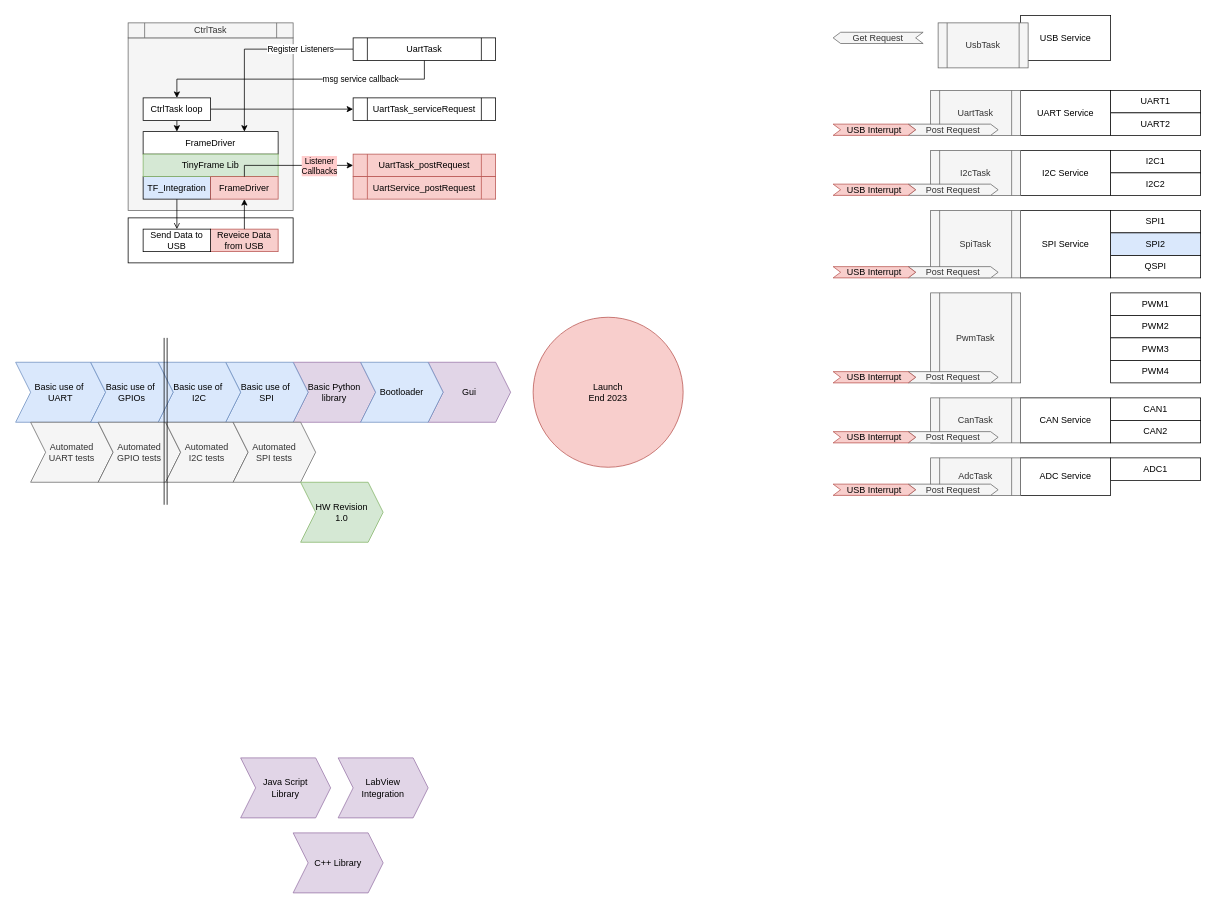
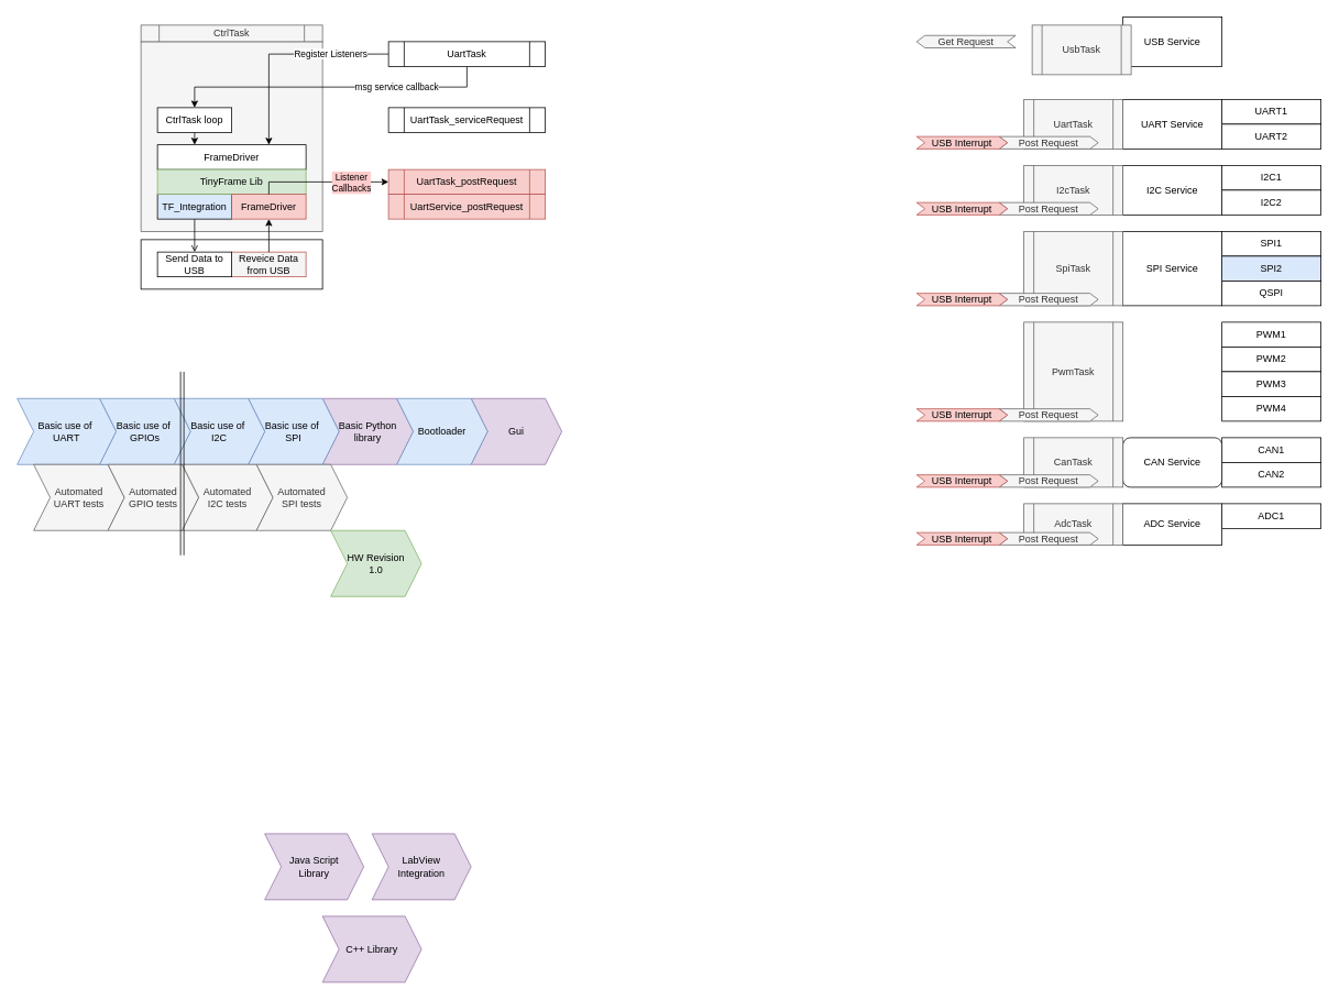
  <mxCell id="0" />
  <mxCell id="1" parent="0" />
  <mxCell id="2" value="" style="rounded=0;whiteSpace=wrap;html=1;fillColor=#f5f5f5;fontColor=#333333;strokeColor=#666666;" parent="1" vertex="1"><mxGeometry x="170" y="50" width="220" height="230" as="geometry" /></mxCell>
  <mxCell id="3" value="" style="rounded=0;whiteSpace=wrap;html=1;" parent="1" vertex="1"><mxGeometry x="170" y="290" width="220" height="60" as="geometry" /></mxCell>
  <mxCell id="4" value="UART1" style="rounded=0;whiteSpace=wrap;html=1;" parent="1" vertex="1"><mxGeometry x="1480" y="120" width="120" height="30" as="geometry" /></mxCell>
  <mxCell id="5" value="UART2" style="rounded=0;whiteSpace=wrap;html=1;" parent="1" vertex="1"><mxGeometry x="1480" y="150" width="120" height="30" as="geometry" /></mxCell>
  <mxCell id="6" value="I2C1" style="rounded=0;whiteSpace=wrap;html=1;" parent="1" vertex="1"><mxGeometry x="1480" y="200" width="120" height="30" as="geometry" /></mxCell>
  <mxCell id="7" value="I2C2" style="rounded=0;whiteSpace=wrap;html=1;" parent="1" vertex="1"><mxGeometry x="1480" y="230" width="120" height="30" as="geometry" /></mxCell>
  <mxCell id="8" value="SPI1" style="rounded=0;whiteSpace=wrap;html=1;" parent="1" vertex="1"><mxGeometry x="1480" y="280" width="120" height="30" as="geometry" /></mxCell>
  <mxCell id="9" value="SPI2" style="rounded=0;whiteSpace=wrap;html=1;fillColor=#dae8fc;" parent="1" vertex="1"><mxGeometry x="1480" y="310" width="120" height="30" as="geometry" /></mxCell>
  <mxCell id="10" value="QSPI" style="rounded=0;whiteSpace=wrap;html=1;" parent="1" vertex="1"><mxGeometry x="1480" y="340" width="120" height="30" as="geometry" /></mxCell>
  <mxCell id="11" value="PWM1" style="rounded=0;whiteSpace=wrap;html=1;" parent="1" vertex="1"><mxGeometry x="1480" y="390" width="120" height="30" as="geometry" /></mxCell>
  <mxCell id="12" value="PWM2" style="rounded=0;whiteSpace=wrap;html=1;" parent="1" vertex="1"><mxGeometry x="1480" y="420" width="120" height="30" as="geometry" /></mxCell>
  <mxCell id="13" value="PWM3" style="rounded=0;whiteSpace=wrap;html=1;" parent="1" vertex="1"><mxGeometry x="1480" y="450" width="120" height="30" as="geometry" /></mxCell>
  <mxCell id="14" value="PWM4" style="rounded=0;whiteSpace=wrap;html=1;" parent="1" vertex="1"><mxGeometry x="1480" y="480" width="120" height="30" as="geometry" /></mxCell>
  <mxCell id="15" value="CAN1" style="rounded=0;whiteSpace=wrap;html=1;" parent="1" vertex="1"><mxGeometry x="1480" y="530" width="120" height="30" as="geometry" /></mxCell>
  <mxCell id="16" value="CAN2" style="rounded=0;whiteSpace=wrap;html=1;" parent="1" vertex="1"><mxGeometry x="1480" y="560" width="120" height="30" as="geometry" /></mxCell>
  <mxCell id="17" value="ADC1" style="rounded=0;whiteSpace=wrap;html=1;" parent="1" vertex="1"><mxGeometry x="1480" y="610" width="120" height="30" as="geometry" /></mxCell>
  <mxCell id="18" value="UART Service" style="rounded=0;whiteSpace=wrap;html=1;" parent="1" vertex="1"><mxGeometry x="1360" y="120" width="120" height="60" as="geometry" /></mxCell>
  <mxCell id="19" value="I2C Service" style="rounded=0;whiteSpace=wrap;html=1;" parent="1" vertex="1"><mxGeometry x="1360" y="200" width="120" height="60" as="geometry" /></mxCell>
  <mxCell id="20" value="SPI Service" style="rounded=0;whiteSpace=wrap;html=1;" parent="1" vertex="1"><mxGeometry x="1360" y="280" width="120" height="90" as="geometry" /></mxCell>
- <mxCell id="21" value="CAN Service" style="rounded=0;whiteSpace=wrap;html=1;" parent="1" vertex="1"><mxGeometry x="1360" y="530" width="120" height="60" as="geometry" /></mxCell>
+ <mxCell id="21" value="CAN Service" style="whiteSpace=wrap;html=1;rounded=1;" parent="1" vertex="1"><mxGeometry x="1360" y="530" width="120" height="60" as="geometry" /></mxCell>
  <mxCell id="22" value="ADC Service" style="rounded=0;whiteSpace=wrap;html=1;" parent="1" vertex="1"><mxGeometry x="1360" y="610" width="120" height="50" as="geometry" /></mxCell>
  <mxCell id="23" value="USB Service" style="rounded=0;whiteSpace=wrap;html=1;" parent="1" vertex="1"><mxGeometry x="1360" y="20" width="120" height="60" as="geometry" /></mxCell>
  <mxCell id="24" value="UartTask" style="shape=process;whiteSpace=wrap;html=1;backgroundOutline=1;fillColor=#f5f5f5;strokeColor=#666666;fontColor=#333333;" parent="1" vertex="1"><mxGeometry x="1240" y="120" width="120" height="60" as="geometry" /></mxCell>
  <mxCell id="25" value="I2cTask" style="shape=process;whiteSpace=wrap;html=1;backgroundOutline=1;fillColor=#f5f5f5;fontColor=#333333;strokeColor=#666666;" parent="1" vertex="1"><mxGeometry x="1240" y="200" width="120" height="60" as="geometry" /></mxCell>
  <mxCell id="26" value="SpiTask" style="shape=process;whiteSpace=wrap;html=1;backgroundOutline=1;fillColor=#f5f5f5;fontColor=#333333;strokeColor=#666666;" parent="1" vertex="1"><mxGeometry x="1240" y="280" width="120" height="90" as="geometry" /></mxCell>
  <mxCell id="27" value="PwmTask" style="shape=process;whiteSpace=wrap;html=1;backgroundOutline=1;fillColor=#f5f5f5;fontColor=#333333;strokeColor=#666666;" parent="1" vertex="1"><mxGeometry x="1240" y="390" width="120" height="120" as="geometry" /></mxCell>
  <mxCell id="28" value="CanTask" style="shape=process;whiteSpace=wrap;html=1;backgroundOutline=1;fillColor=#f5f5f5;fontColor=#333333;strokeColor=#666666;" parent="1" vertex="1"><mxGeometry x="1240" y="530" width="120" height="60" as="geometry" /></mxCell>
  <mxCell id="29" value="AdcTask" style="shape=process;whiteSpace=wrap;html=1;backgroundOutline=1;fillColor=#f5f5f5;fontColor=#333333;strokeColor=#666666;" parent="1" vertex="1"><mxGeometry x="1240" y="610" width="120" height="50" as="geometry" /></mxCell>
  <mxCell id="30" value="Post Request" style="shape=step;perimeter=stepPerimeter;whiteSpace=wrap;html=1;fixedSize=1;size=10.0;fillColor=#f5f5f5;strokeColor=#666666;fontColor=#333333;" parent="1" vertex="1"><mxGeometry x="1210" y="355" width="120" height="15" as="geometry" /></mxCell>
  <mxCell id="31" value="Post Request" style="shape=step;perimeter=stepPerimeter;whiteSpace=wrap;html=1;fixedSize=1;size=10.0;fillColor=#f5f5f5;strokeColor=#666666;fontColor=#333333;" parent="1" vertex="1"><mxGeometry x="1210" y="165" width="120" height="15" as="geometry" /></mxCell>
  <mxCell id="32" value="Post Request" style="shape=step;perimeter=stepPerimeter;whiteSpace=wrap;html=1;fixedSize=1;size=10.0;fillColor=#f5f5f5;strokeColor=#666666;fontColor=#333333;" parent="1" vertex="1"><mxGeometry x="1210" y="245" width="120" height="15" as="geometry" /></mxCell>
  <mxCell id="33" value="Post Request" style="shape=step;perimeter=stepPerimeter;whiteSpace=wrap;html=1;fixedSize=1;size=10.0;fillColor=#f5f5f5;strokeColor=#666666;fontColor=#333333;" parent="1" vertex="1"><mxGeometry x="1210" y="495" width="120" height="15" as="geometry" /></mxCell>
  <mxCell id="34" value="Post Request" style="shape=step;perimeter=stepPerimeter;whiteSpace=wrap;html=1;fixedSize=1;size=10.0;fillColor=#f5f5f5;strokeColor=#666666;fontColor=#333333;" parent="1" vertex="1"><mxGeometry x="1210" y="575" width="120" height="15" as="geometry" /></mxCell>
  <mxCell id="35" value="Post Request" style="shape=step;perimeter=stepPerimeter;whiteSpace=wrap;html=1;fixedSize=1;size=10.0;fillColor=#f5f5f5;strokeColor=#666666;fontColor=#333333;" parent="1" vertex="1"><mxGeometry x="1210" y="645" width="120" height="15" as="geometry" /></mxCell>
  <mxCell id="36" value="USB Interrupt" style="shape=step;perimeter=stepPerimeter;whiteSpace=wrap;html=1;fixedSize=1;size=10.0;fillColor=#f8cecc;strokeColor=#b85450;" parent="1" vertex="1"><mxGeometry x="1110" y="245" width="110" height="15" as="geometry" /></mxCell>
  <mxCell id="37" value="USB Interrupt" style="shape=step;perimeter=stepPerimeter;whiteSpace=wrap;html=1;fixedSize=1;size=10.0;fillColor=#f8cecc;strokeColor=#b85450;" parent="1" vertex="1"><mxGeometry x="1110" y="355" width="110" height="15" as="geometry" /></mxCell>
  <mxCell id="38" value="USB Interrupt" style="shape=step;perimeter=stepPerimeter;whiteSpace=wrap;html=1;fixedSize=1;size=10.0;fillColor=#f8cecc;strokeColor=#b85450;" parent="1" vertex="1"><mxGeometry x="1110" y="495" width="110" height="15" as="geometry" /></mxCell>
  <mxCell id="39" value="USB Interrupt" style="shape=step;perimeter=stepPerimeter;whiteSpace=wrap;html=1;fixedSize=1;size=10.0;fillColor=#f8cecc;strokeColor=#b85450;" parent="1" vertex="1"><mxGeometry x="1110" y="575" width="110" height="15" as="geometry" /></mxCell>
  <mxCell id="40" value="USB Interrupt" style="shape=step;perimeter=stepPerimeter;whiteSpace=wrap;html=1;fixedSize=1;size=10.0;fillColor=#f8cecc;strokeColor=#b85450;" parent="1" vertex="1"><mxGeometry x="1110" y="645" width="110" height="15" as="geometry" /></mxCell>
  <mxCell id="41" value="Get Request" style="shape=step;perimeter=stepPerimeter;whiteSpace=wrap;html=1;fixedSize=1;size=10.0;fillColor=#f5f5f5;strokeColor=#666666;fontColor=#333333;direction=west;" parent="1" vertex="1"><mxGeometry x="1110" y="42.5" width="120" height="15" as="geometry" /></mxCell>
- <mxCell id="42" value="Reveice Data from USB" style="rounded=0;whiteSpace=wrap;html=1;fillColor=#f8cecc;strokeColor=#b85450;" parent="1" vertex="1"><mxGeometry x="280" y="305" width="90" height="30" as="geometry" /></mxCell>
+ <mxCell id="42" value="Reveice Data from USB" style="rounded=0;whiteSpace=wrap;html=1;fillColor=#f5f5f5;strokeColor=#b85450;" parent="1" vertex="1"><mxGeometry x="280" y="305" width="90" height="30" as="geometry" /></mxCell>
  <mxCell id="43" value="USB Interrupt" style="shape=step;perimeter=stepPerimeter;whiteSpace=wrap;html=1;fixedSize=1;size=10.0;fillColor=#f8cecc;strokeColor=#b85450;" parent="1" vertex="1"><mxGeometry x="1110" y="165" width="110" height="15" as="geometry" /></mxCell>
  <mxCell id="44" value="FrameDriver" style="rounded=0;whiteSpace=wrap;html=1;" parent="1" vertex="1"><mxGeometry x="190" y="175" width="180" height="30" as="geometry" /></mxCell>
  <mxCell id="45" style="edgeStyle=orthogonalEdgeStyle;rounded=0;orthogonalLoop=1;jettySize=auto;html=1;entryX=0.5;entryY=0;entryDx=0;entryDy=0;endArrow=open;" parent="1" source="46" target="49" edge="1"><mxGeometry relative="1" as="geometry" /></mxCell>
  <mxCell id="46" value="TF_Integration" style="rounded=0;whiteSpace=wrap;html=1;fillColor=#dae8fc;" parent="1" vertex="1"><mxGeometry x="190" y="235" width="90" height="30" as="geometry" /></mxCell>
  <mxCell id="47" value="Register Listeners" style="edgeStyle=orthogonalEdgeStyle;rounded=0;orthogonalLoop=1;jettySize=auto;html=1;exitX=0;exitY=0.5;exitDx=0;exitDy=0;entryX=0.75;entryY=0;entryDx=0;entryDy=0;" parent="1" source="71" target="44" edge="1"><mxGeometry x="-0.451" relative="1" as="geometry"><mxPoint x="535" y="130" as="targetPoint" /><mxPoint as="offset" /><mxPoint x="319.42" y="144.49" as="sourcePoint" /></mxGeometry></mxCell>
  <mxCell id="48" value="TinyFrame Lib" style="rounded=0;whiteSpace=wrap;html=1;fillColor=#d5e8d4;strokeColor=#82b366;" parent="1" vertex="1"><mxGeometry x="190" y="205" width="180" height="30" as="geometry" /></mxCell>
  <mxCell id="49" value="Send Data to USB" style="rounded=0;whiteSpace=wrap;html=1;" parent="1" vertex="1"><mxGeometry x="190" y="305" width="90" height="30" as="geometry" /></mxCell>
  <mxCell id="50" value="FrameDriver" style="rounded=0;whiteSpace=wrap;html=1;fillColor=#f8cecc;strokeColor=#b85450;" parent="1" vertex="1"><mxGeometry x="280" y="235" width="90" height="30" as="geometry" /></mxCell>
  <mxCell id="51" value="" style="endArrow=classic;html=1;rounded=0;exitX=0.5;exitY=0;exitDx=0;exitDy=0;entryX=0.5;entryY=1;entryDx=0;entryDy=0;" parent="1" source="42" target="50" edge="1"><mxGeometry width="50" height="50" relative="1" as="geometry"><mxPoint x="320" y="295" as="sourcePoint" /><mxPoint x="370" y="245" as="targetPoint" /></mxGeometry></mxCell>
  <mxCell id="52" value="" style="endArrow=classic;html=1;rounded=0;exitX=0.5;exitY=0;exitDx=0;exitDy=0;entryX=0;entryY=0.5;entryDx=0;entryDy=0;" parent="1" source="50" target="70" edge="1"><mxGeometry width="50" height="50" relative="1" as="geometry"><mxPoint x="320" y="235" as="sourcePoint" /><mxPoint x="465" y="220" as="targetPoint" /><Array as="points"><mxPoint x="325" y="220" /></Array></mxGeometry></mxCell>
  <mxCell id="53" value="Listener&lt;br&gt;Callbacks" style="edgeLabel;html=1;align=center;verticalAlign=middle;resizable=0;points=[];labelBackgroundColor=#FFCCCC;" parent="52" vertex="1" connectable="0"><mxGeometry x="-0.139" y="1" relative="1" as="geometry"><mxPoint x="45" y="1" as="offset" /></mxGeometry></mxCell>
  <mxCell id="54" value="msg service callback" style="edgeStyle=orthogonalEdgeStyle;rounded=0;orthogonalLoop=1;jettySize=auto;html=1;exitX=0.5;exitY=1;exitDx=0;exitDy=0;entryX=0.5;entryY=0;entryDx=0;entryDy=0;" parent="1" source="71" target="60" edge="1"><mxGeometry x="-0.421" relative="1" as="geometry"><mxPoint as="offset" /></mxGeometry></mxCell>
  <mxCell id="55" value="UartTask_serviceRequest" style="shape=process;whiteSpace=wrap;html=1;backgroundOutline=1;" parent="1" vertex="1"><mxGeometry x="470" y="130" width="190" height="30" as="geometry" /></mxCell>
  <mxCell id="56" value="UsbTask" style="shape=process;whiteSpace=wrap;html=1;backgroundOutline=1;fillColor=#f5f5f5;strokeColor=#666666;fontColor=#333333;" parent="1" vertex="1"><mxGeometry x="1250" y="30" width="120" height="60" as="geometry" /></mxCell>
  <mxCell id="57" value="CtrlTask" style="shape=process;whiteSpace=wrap;html=1;backgroundOutline=1;fillColor=#f5f5f5;strokeColor=#666666;fontColor=#333333;" parent="1" vertex="1"><mxGeometry x="170" y="30" width="220" height="20" as="geometry" /></mxCell>
  <mxCell id="58" style="edgeStyle=orthogonalEdgeStyle;rounded=0;orthogonalLoop=1;jettySize=auto;html=1;entryX=0.25;entryY=0;entryDx=0;entryDy=0;" parent="1" source="60" target="44" edge="1"><mxGeometry relative="1" as="geometry"><Array as="points"><mxPoint x="235" y="170" /><mxPoint x="235" y="170" /></Array></mxGeometry></mxCell>
- <mxCell id="59" style="edgeStyle=orthogonalEdgeStyle;rounded=0;orthogonalLoop=1;jettySize=auto;html=1;exitX=1;exitY=0.5;exitDx=0;exitDy=0;entryX=0;entryY=0.5;entryDx=0;entryDy=0;" parent="1" source="60" target="55" edge="1"><mxGeometry relative="1" as="geometry" /></mxCell>
  <mxCell id="60" value="CtrlTask loop" style="rounded=0;whiteSpace=wrap;html=1;" parent="1" vertex="1"><mxGeometry x="190" y="130" width="90" height="30" as="geometry" /></mxCell>
  <mxCell id="61" value="Basic use of&amp;nbsp;&lt;br&gt;UART" style="shape=step;perimeter=stepPerimeter;whiteSpace=wrap;html=1;fixedSize=1;fillColor=#dae8fc;strokeColor=#6c8ebf;" parent="1" vertex="1"><mxGeometry x="20" y="482.5" width="120" height="80" as="geometry" /></mxCell>
  <mxCell id="62" value="Basic Python&lt;br&gt;library" style="shape=step;perimeter=stepPerimeter;whiteSpace=wrap;html=1;fixedSize=1;fillColor=#e1d5e7;strokeColor=#9673a6;" parent="1" vertex="1"><mxGeometry x="390" y="482.5" width="110" height="80" as="geometry" /></mxCell>
  <mxCell id="63" value="Java Script&lt;br&gt;Library" style="shape=step;perimeter=stepPerimeter;whiteSpace=wrap;html=1;fixedSize=1;fillColor=#e1d5e7;strokeColor=#9673a6;" parent="1" vertex="1"><mxGeometry x="320" y="1010" width="120" height="80" as="geometry" /></mxCell>
  <mxCell id="64" value="LabView&lt;br&gt;Integration" style="shape=step;perimeter=stepPerimeter;whiteSpace=wrap;html=1;fixedSize=1;fillColor=#e1d5e7;strokeColor=#9673a6;" parent="1" vertex="1"><mxGeometry x="450" y="1010" width="120" height="80" as="geometry" /></mxCell>
  <mxCell id="65" value="C++ Library" style="shape=step;perimeter=stepPerimeter;whiteSpace=wrap;html=1;fixedSize=1;fillColor=#e1d5e7;strokeColor=#9673a6;" parent="1" vertex="1"><mxGeometry x="390" y="1110" width="120" height="80" as="geometry" /></mxCell>
  <mxCell id="66" value="Basic use of&amp;nbsp;&lt;br&gt;SPI" style="shape=step;perimeter=stepPerimeter;whiteSpace=wrap;html=1;fixedSize=1;fillColor=#dae8fc;strokeColor=#6c8ebf;" parent="1" vertex="1"><mxGeometry x="300" y="482.5" width="110" height="80" as="geometry" /></mxCell>
  <mxCell id="67" value="Basic use of&amp;nbsp;&lt;br&gt;I2C" style="shape=step;perimeter=stepPerimeter;whiteSpace=wrap;html=1;fixedSize=1;fillColor=#dae8fc;strokeColor=#6c8ebf;" parent="1" vertex="1"><mxGeometry x="210" y="482.5" width="110" height="80" as="geometry" /></mxCell>
  <mxCell id="68" value="Automated&lt;br&gt;UART tests" style="shape=step;perimeter=stepPerimeter;whiteSpace=wrap;html=1;fixedSize=1;fillColor=#f5f5f5;fontColor=#333333;strokeColor=#666666;" parent="1" vertex="1"><mxGeometry x="40" y="562.5" width="110" height="80" as="geometry" /></mxCell>
  <mxCell id="69" value="Gui" style="shape=step;perimeter=stepPerimeter;whiteSpace=wrap;html=1;fixedSize=1;fillColor=#e1d5e7;strokeColor=#9673a6;" parent="1" vertex="1"><mxGeometry x="570" y="482.5" width="110" height="80" as="geometry" /></mxCell>
  <mxCell id="70" value="UartTask_postRequest" style="shape=process;whiteSpace=wrap;html=1;backgroundOutline=1;fillColor=#f8cecc;strokeColor=#b85450;" parent="1" vertex="1"><mxGeometry x="470" y="205" width="190" height="30" as="geometry" /></mxCell>
  <mxCell id="71" value="UartTask" style="shape=process;whiteSpace=wrap;html=1;backgroundOutline=1;" parent="1" vertex="1"><mxGeometry x="470" y="50" width="190" height="30" as="geometry" /></mxCell>
  <mxCell id="72" value="UartService_postRequest" style="shape=process;whiteSpace=wrap;html=1;backgroundOutline=1;fillColor=#f8cecc;strokeColor=#b85450;" parent="1" vertex="1"><mxGeometry x="470" y="235" width="190" height="30" as="geometry" /></mxCell>
  <mxCell id="73" value="Basic use of&amp;nbsp;&lt;br&gt;GPIOs" style="shape=step;perimeter=stepPerimeter;whiteSpace=wrap;html=1;fixedSize=1;fillColor=#dae8fc;strokeColor=#6c8ebf;" vertex="1" parent="1"><mxGeometry x="120" y="482.5" width="110" height="80" as="geometry" /></mxCell>
  <mxCell id="74" value="Automated&lt;br&gt;GPIO tests" style="shape=step;perimeter=stepPerimeter;whiteSpace=wrap;html=1;fixedSize=1;fillColor=#f5f5f5;fontColor=#333333;strokeColor=#666666;" vertex="1" parent="1"><mxGeometry x="130" y="562.5" width="110" height="80" as="geometry" /></mxCell>
  <mxCell id="75" value="Automated&lt;br&gt;I2C tests" style="shape=step;perimeter=stepPerimeter;whiteSpace=wrap;html=1;fixedSize=1;fillColor=#f5f5f5;fontColor=#333333;strokeColor=#666666;" vertex="1" parent="1"><mxGeometry x="220" y="562.5" width="110" height="80" as="geometry" /></mxCell>
  <mxCell id="76" value="Automated&lt;br&gt;SPI tests" style="shape=step;perimeter=stepPerimeter;whiteSpace=wrap;html=1;fixedSize=1;fillColor=#f5f5f5;fontColor=#333333;strokeColor=#666666;" vertex="1" parent="1"><mxGeometry x="310" y="562.5" width="110" height="80" as="geometry" /></mxCell>
  <mxCell id="77" value="" style="shape=link;html=1;rounded=0;" edge="1" parent="1"><mxGeometry width="100" relative="1" as="geometry"><mxPoint x="220" y="450" as="sourcePoint" /><mxPoint x="220" y="672.5" as="targetPoint" /></mxGeometry></mxCell>
- <mxCell id="78" value="Launch&lt;br&gt;End 2023" style="ellipse;whiteSpace=wrap;html=1;aspect=fixed;fillColor=#f8cecc;strokeColor=#b85450;" vertex="1" parent="1"><mxGeometry x="710" y="422.5" width="200" height="200" as="geometry" /></mxCell>
  <mxCell id="79" value="HW Revision&lt;br&gt;1.0" style="shape=step;perimeter=stepPerimeter;whiteSpace=wrap;html=1;fixedSize=1;fillColor=#d5e8d4;strokeColor=#82b366;" vertex="1" parent="1"><mxGeometry x="400" y="642.5" width="110" height="80" as="geometry" /></mxCell>
  <mxCell id="80" value="Bootloader" style="shape=step;perimeter=stepPerimeter;whiteSpace=wrap;html=1;fixedSize=1;fillColor=#dae8fc;strokeColor=#6c8ebf;" vertex="1" parent="1"><mxGeometry x="480" y="482.5" width="110" height="80" as="geometry" /></mxCell>
